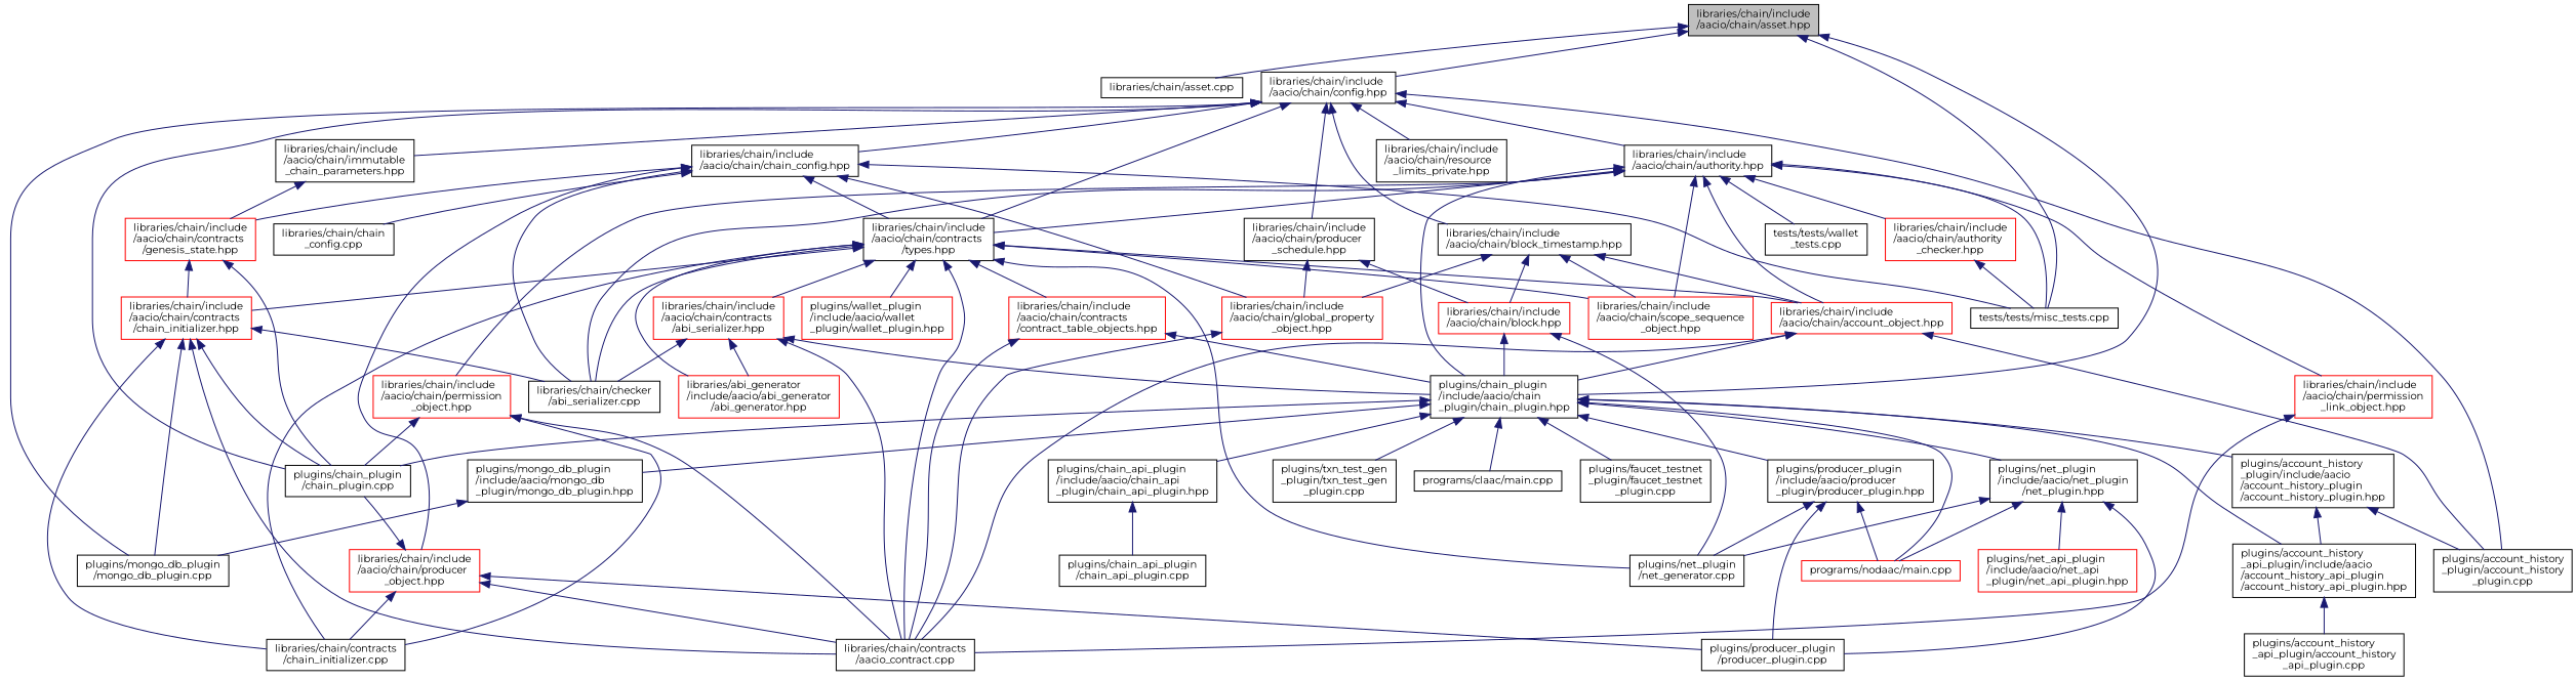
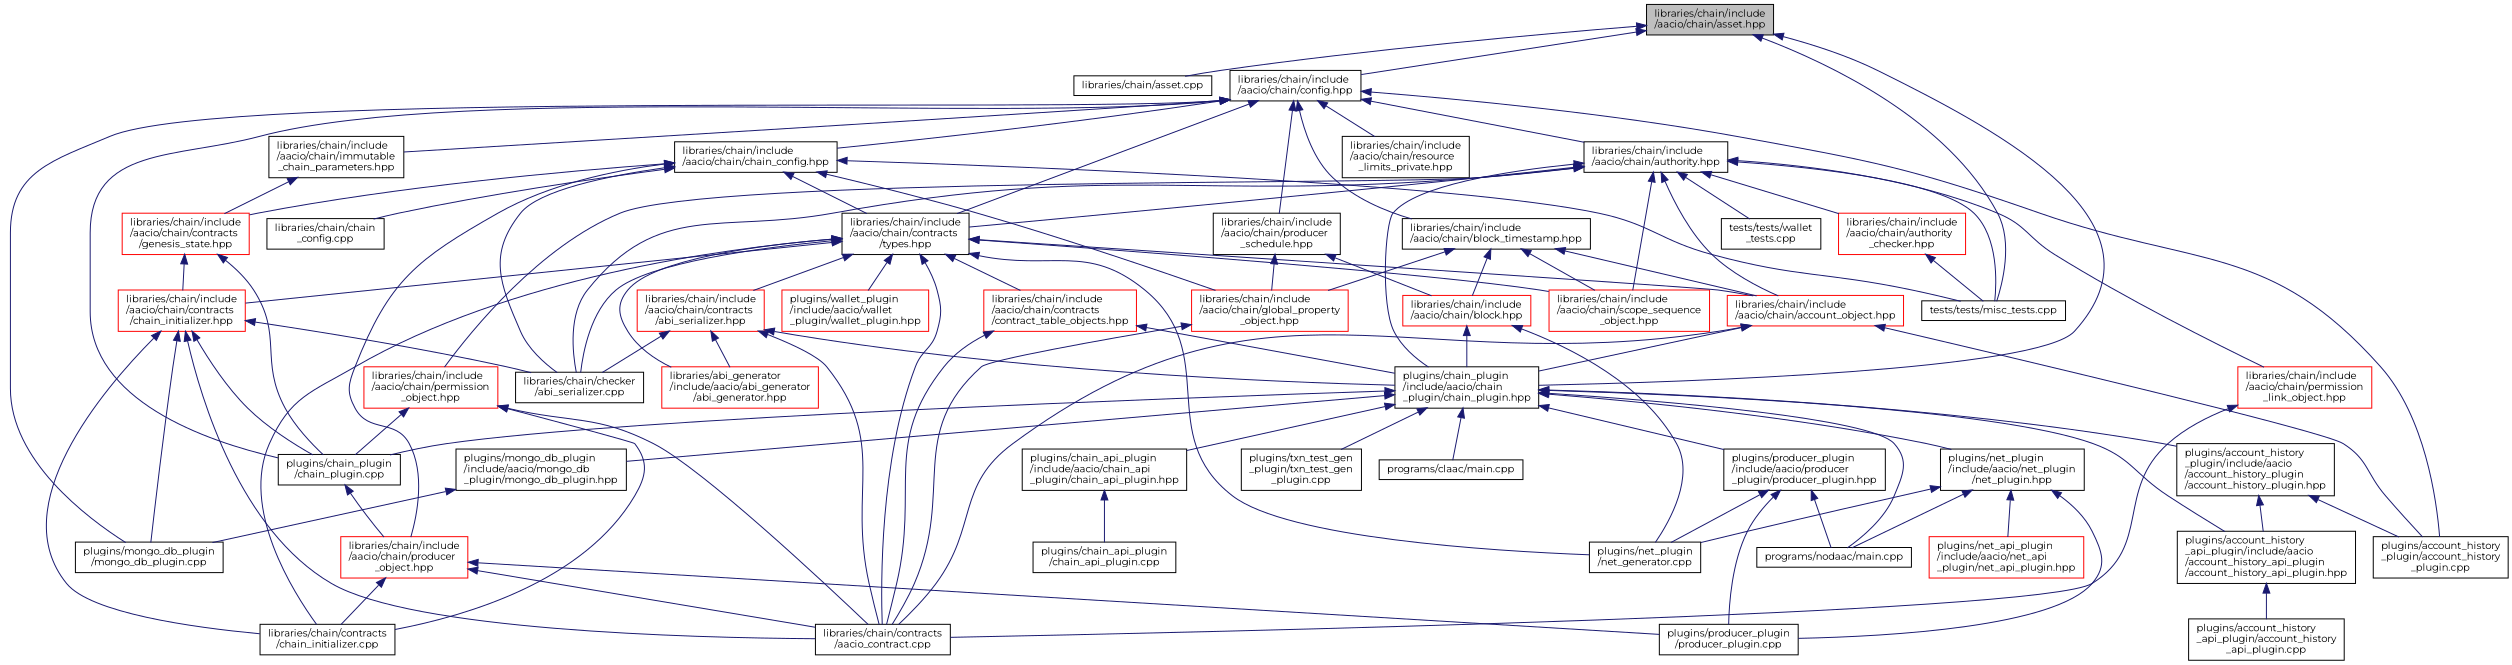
  digraph {
    fontname=Montserrat
    node [color=black fillcolor=white fontname=Montserrat fontsize=10 shape=record style=filled]
    edge [color=midnightblue dir=back fontname=Montserrat fontsize=10 labelfontname=Helvetica labelfontsize=10 style=solid]
    n1 [fillcolor=grey75 fontcolor=black height=0.2 label="libraries/chain/include\l/aacio/chain/asset.hpp" width=0.4]
    n2 [height=0.2 label="libraries/chain/asset.cpp" width=0.4]
    n3 [height=0.2 label="libraries/chain/include\l/aacio/chain/config.hpp" width=0.4]
    n4 [height=0.2 label="plugins/chain_plugin\l/include/aacio/chain\l_plugin/chain_plugin.hpp" width=0.4]
    n5 [height=0.2 label="tests/tests/misc_tests.cpp" width=0.4]
    n6 [height=0.2 label="libraries/chain/include\l/aacio/chain/authority.hpp" width=0.4]
    n7 [height=0.2 label="plugins/account_history\l_plugin/account_history\l_plugin.cpp" width=0.4]
    n8 [height=0.2 label="plugins/chain_plugin\l/chain_plugin.cpp" width=0.4]
    n9 [height=0.2 label="plugins/mongo_db_plugin\l/mongo_db_plugin.cpp" width=0.4]
    n10 [height=0.2 label="libraries/chain/include\l/aacio/chain/contracts\l/types.hpp" width=0.4]
    n11 [height=0.2 label="libraries/chain/include\l/aacio/chain/block_timestamp.hpp" width=0.4]
    n12 [height=0.2 label="libraries/chain/include\l/aacio/chain/chain_config.hpp" width=0.4]
    n13 [height=0.2 label="libraries/chain/include\l/aacio/chain/immutable\l_chain_parameters.hpp" width=0.4]
    n14 [height=0.2 label="libraries/chain/include\l/aacio/chain/producer\l_schedule.hpp" width=0.4]
    n15 [height=0.2 label="libraries/chain/include\l/aacio/chain/resource\l_limits_private.hpp" width=0.4]
    n16 [height=0.2 label="programs/claac/main.cpp" width=0.4]
    n17 [height=0.2 label="plugins/account_history\l_api_plugin/include/aacio\l/account_history_api_plugin\l/account_history_api_plugin.hpp" width=0.4]
    n18 [height=0.2 label="plugins/account_history\l_plugin/include/aacio\l/account_history_plugin\l/account_history_plugin.hpp" width=0.4]
    n19 [height=0.2 label="plugins/chain_api_plugin\l/include/aacio/chain_api\l_plugin/chain_api_plugin.hpp" width=0.4]
-   n20 [height=0.2 label="plugins/faucet_testnet\l_plugin/faucet_testnet\l_plugin.cpp" width=0.4]
    n21 [height=0.2 label="plugins/mongo_db_plugin\l/include/aacio/mongo_db\l_plugin/mongo_db_plugin.hpp" width=0.4]
    n22 [height=0.2 label="plugins/net_plugin\l/include/aacio/net_plugin\l/net_plugin.hpp" width=0.4]
-   n23 [color=red height=0.2 label="programs/nodaac/main.cpp" width=0.4]
+   n23 [height=0.2 label="programs/nodaac/main.cpp" width=0.4]
    n24 [height=0.2 label="plugins/producer_plugin\l/include/aacio/producer\l_plugin/producer_plugin.hpp" width=0.4]
    n25 [height=0.2 label="plugins/txn_test_gen\l_plugin/txn_test_gen\l_plugin.cpp" width=0.4]
    n26 [height=0.2 label="libraries/chain/checker\l/abi_serializer.cpp" width=0.4]
    n27 [color=red height=0.2 label="libraries/chain/include\l/aacio/chain/account_object.hpp" width=0.4]
    n28 [color=red height=0.2 label="libraries/chain/include\l/aacio/chain/authority\l_checker.hpp" width=0.4]
    n29 [color=red height=0.2 label="libraries/chain/include\l/aacio/chain/scope_sequence\l_object.hpp" width=0.4]
    n30 [color=red height=0.2 label="libraries/chain/include\l/aacio/chain/permission\l_link_object.hpp" width=0.4]
    n31 [color=red height=0.2 label="libraries/chain/include\l/aacio/chain/permission\l_object.hpp" width=0.4]
    n32 [height=0.2 label="tests/tests/wallet\l_tests.cpp" width=0.4]
    n33 [height=0.2 label="libraries/chain/contracts\l/aacio_contract.cpp" width=0.4]
    n34 [height=0.2 label="plugins/net_plugin\l/net_generator.cpp" width=0.4]
    n35 [color=red height=0.2 label="libraries/abi_generator\l/include/aacio/abi_generator\l/abi_generator.hpp" width=0.4]
    n36 [height=0.2 label="libraries/chain/contracts\l/chain_initializer.cpp" width=0.4]
    n37 [color=red height=0.2 label="libraries/chain/include\l/aacio/chain/contracts\l/abi_serializer.hpp" width=0.4]
    n38 [color=red height=0.2 label="libraries/chain/include\l/aacio/chain/contracts\l/chain_initializer.hpp" width=0.4]
    n39 [color=red height=0.2 label="libraries/chain/include\l/aacio/chain/contracts\l/contract_table_objects.hpp" width=0.4]
    n40 [color=red height=0.2 label="plugins/wallet_plugin\l/include/aacio/wallet\l_plugin/wallet_plugin.hpp" width=0.4]
    n41 [color=red height=0.2 label="libraries/chain/include\l/aacio/chain/block.hpp" width=0.4]
    n42 [color=red height=0.2 label="libraries/chain/include\l/aacio/chain/global_property\l_object.hpp" width=0.4]
    n43 [height=0.2 label="libraries/chain/chain\l_config.cpp" width=0.4]
    n44 [color=red height=0.2 label="libraries/chain/include\l/aacio/chain/contracts\l/genesis_state.hpp" width=0.4]
    n45 [color=red height=0.2 label="libraries/chain/include\l/aacio/chain/producer\l_object.hpp" width=0.4]
    n46 [height=0.2 label="plugins/account_history\l_api_plugin/account_history\l_api_plugin.cpp" width=0.4]
    n47 [height=0.2 label="plugins/chain_api_plugin\l/chain_api_plugin.cpp" width=0.4]
    n48 [color=red height=0.2 label="plugins/net_api_plugin\l/include/aacio/net_api\l_plugin/net_api_plugin.hpp" width=0.4]
    n49 [height=0.2 label="plugins/producer_plugin\l/producer_plugin.cpp" width=0.4]
    n1 -> n2
    n1 -> n3
    n1 -> n4
    n1 -> n5
    n3 -> n6
    n3 -> n7
    n3 -> n8
    n3 -> n9
    n3 -> n10
    n3 -> n11
    n3 -> n12
    n3 -> n13
    n3 -> n14
    n3 -> n15
    n4 -> n8
    n4 -> n16
    n4 -> n17
    n4 -> n18
    n4 -> n19
-   n4 -> n20
    n4 -> n21
    n4 -> n22
    n4 -> n23
    n4 -> n24
    n4 -> n25
    n6 -> n4
    n6 -> n5
    n6 -> n10
    n6 -> n26
    n6 -> n27
    n6 -> n28
    n6 -> n29
    n6 -> n30
    n6 -> n31
    n6 -> n32
    n10 -> n26
    n10 -> n27
    n10 -> n29
    n10 -> n33
    n10 -> n34
    n10 -> n35
    n10 -> n36
    n10 -> n37
    n10 -> n38
    n10 -> n39
    n10 -> n40
    n11 -> n27
    n11 -> n29
    n11 -> n41
    n11 -> n42
    n12 -> n5
    n12 -> n10
    n12 -> n26
    n12 -> n42
    n12 -> n43
    n12 -> n44
    n12 -> n45
    n13 -> n44
    n14 -> n41
    n14 -> n42
    n17 -> n46
    n18 -> n7
    n18 -> n17
    n19 -> n47
    n21 -> n9
    n22 -> n23
    n22 -> n34
    n22 -> n48
    n22 -> n49
    n24 -> n23
    n24 -> n34
    n24 -> n49
    n27 -> n4
    n27 -> n7
    n27 -> n33
    n28 -> n5
    n30 -> n33
    n31 -> n8
    n31 -> n33
    n31 -> n36
    n37 -> n4
    n37 -> n26
    n37 -> n33
    n37 -> n35
    n38 -> n8
    n38 -> n9
    n38 -> n26
    n38 -> n33
    n38 -> n36
    n39 -> n4
    n39 -> n33
    n41 -> n4
    n41 -> n34
    n42 -> n33
    n44 -> n8
    n44 -> n38
-   n45 -> n8
+   n8 -> n45
    n45 -> n33
    n45 -> n36
    n45 -> n49
  }
